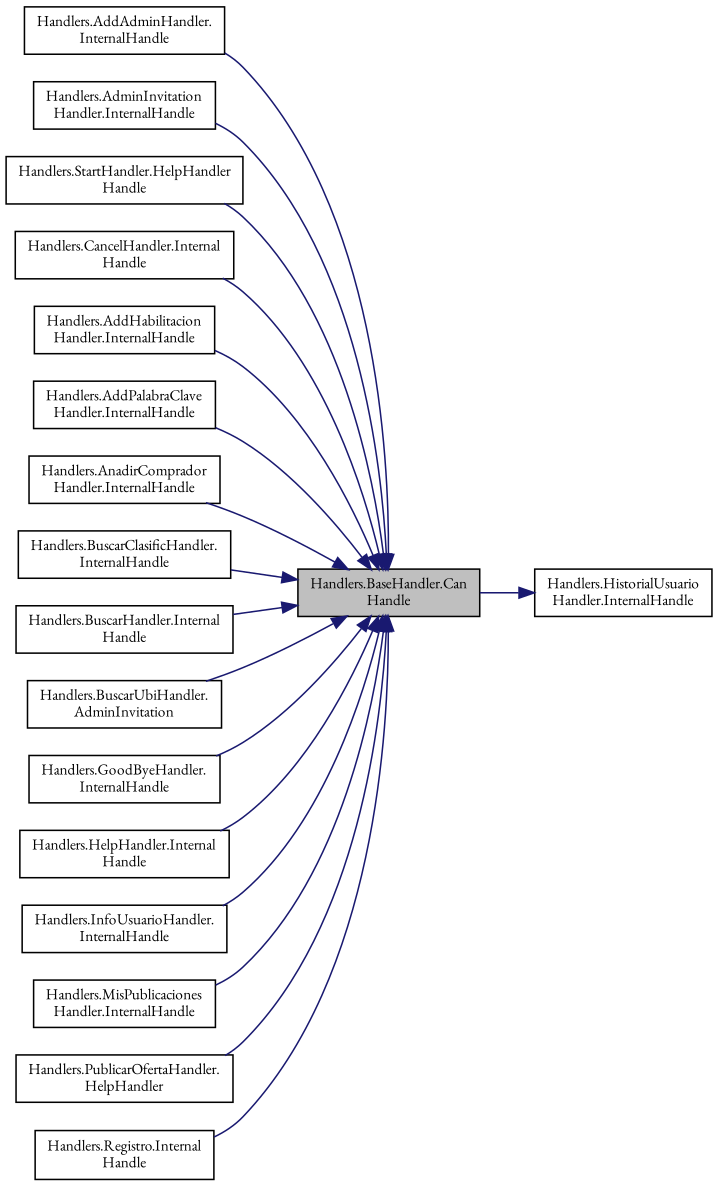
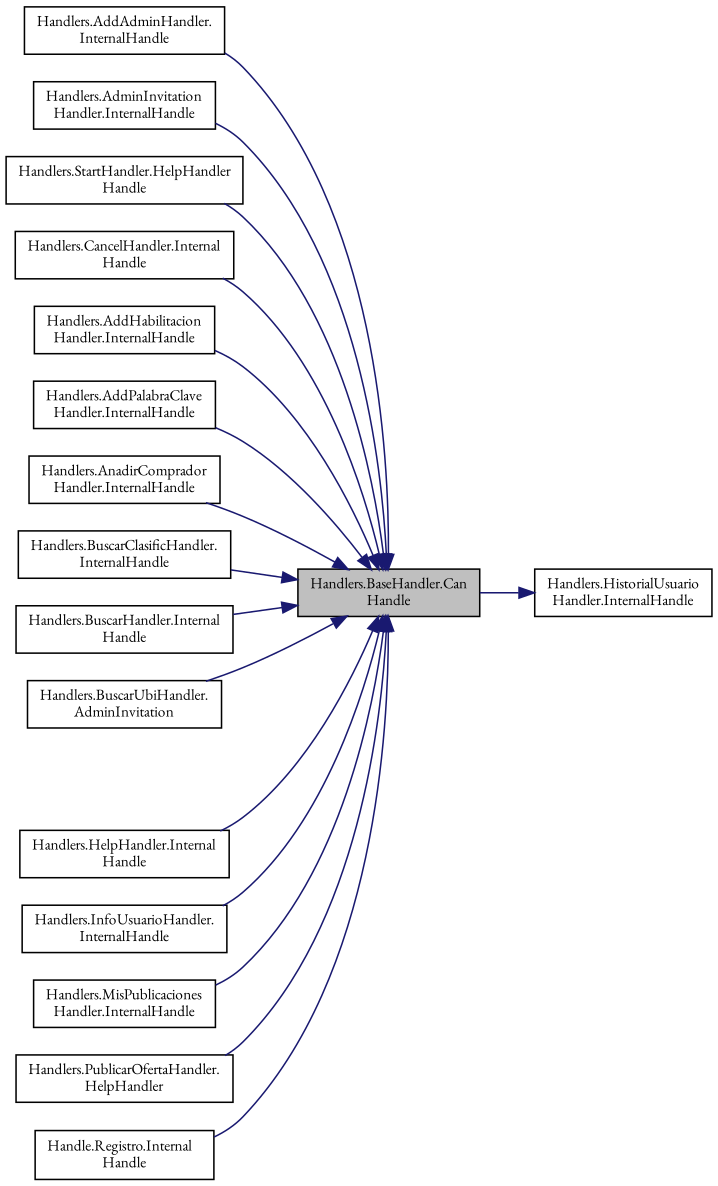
  digraph {
    fontname="EB Garamond"
    rankdir=RL
    node [color=black fillcolor=white fontname="EB Garamond" fontsize=10 shape=record style=filled]
    edge [color=midnightblue dir=back fontname="EB Garamond" fontsize=10 labelfontname=Helvetica labelfontsize=10 style=solid]
    n1 [fillcolor=grey75 fontcolor=black height=0.2 label="Handlers.BaseHandler.Can\lHandle" width=0.4]
    n2 [height=0.2 label="Handlers.AddAdminHandler.\lInternalHandle" width=0.4]
    n3 [height=0.2 label="Handlers.AdminInvitation\lHandler.InternalHandle" width=0.4]
    n4 [height=0.2 label="Handlers.StartHandler.HelpHandler\lHandle" width=0.4]
    n5 [height=0.2 label="Handlers.CancelHandler.Internal\lHandle" width=0.4]
    n6 [height=0.2 label="Handlers.AddHabilitacion\lHandler.InternalHandle" width=0.4]
    n7 [height=0.2 label="Handlers.AddPalabraClave\lHandler.InternalHandle" width=0.4]
    n8 [height=0.2 label="Handlers.AnadirComprador\lHandler.InternalHandle" width=0.4]
    n9 [height=0.2 label="Handlers.BuscarClasificHandler.\lInternalHandle" width=0.4]
    n10 [height=0.2 label="Handlers.BuscarHandler.Internal\lHandle" width=0.4]
    n11 [height=0.2 label="Handlers.BuscarUbiHandler.\lAdminInvitation" width=0.4]
-   n12 [height=0.2 label="Handlers.GoodByeHandler.\lInternalHandle" width=0.4]
    n13 [height=0.2 label="Handlers.HelpHandler.Internal\lHandle" width=0.4]
    n14 [height=0.2 label="Handlers.InfoUsuarioHandler.\lInternalHandle" width=0.4]
    n15 [height=0.2 label="Handlers.MisPublicaciones\lHandler.InternalHandle" width=0.4]
    n16 [height=0.2 label="Handlers.PublicarOfertaHandler.\lHelpHandler" width=0.4]
-   n17 [height=0.2 label="Handlers.Registro.Internal\lHandle" width=0.4]
+   n17 [height=0.2 label="Handle.Registro.Internal\lHandle" width=0.4]
    n18 [height=0.2 label="Handlers.HistorialUsuario\lHandler.InternalHandle" width=0.4]
    n1 -> n2
    n1 -> n3
    n1 -> n4
    n1 -> n5
    n1 -> n6
    n1 -> n7
    n1 -> n8
    n1 -> n9
    n1 -> n10
    n1 -> n11
-   n1 -> n12
    n1 -> n13
    n1 -> n14
    n1 -> n15
    n1 -> n16
    n1 -> n17
    n18 -> n1
  }
